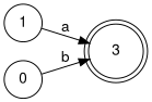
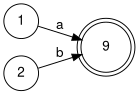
  digraph {
    fontname="Helvetica,Arial,sans-serif"
    rankdir=LR
    node [fontname="Helvetica,Arial,sans-serif" shape=circle]
    edge [fontname="Helvetica,Arial,sans-serif"]
-   3 [shape=doublecircle]
+   3 [shape=doublecircle label=9]
    1
-   2 [label=0]
+   2
    1 -> 3 [label=a]
    2 -> 3 [label=b]
  }
